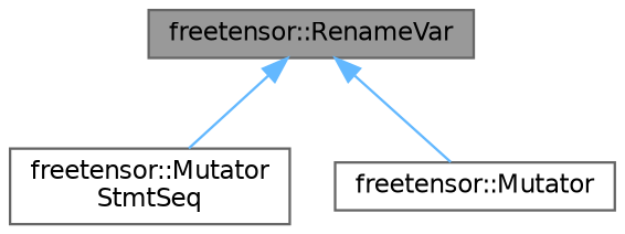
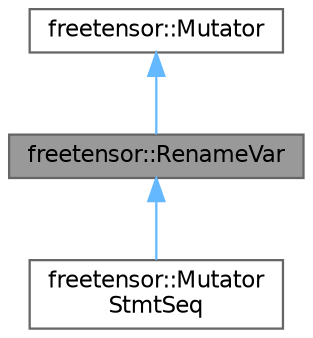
  digraph {
    node [color=gray40 fillcolor=white fontname=Helvetica fontsize=10 shape=box style=filled]
    edge [color=steelblue1 dir=back fontname=Helvetica fontsize=10 labelfontname=Helvetica labelfontsize=10 style=solid]
    n1 [fillcolor=grey60 fontcolor=black height=0.2 label="freetensor::RenameVar" width=0.4]
    n2 [height=0.2 label="freetensor::Mutator\lStmtSeq" width=0.4]
    n3 [height=0.2 label="freetensor::Mutator" width=0.4]
    n1 -> n2
-   n1 -> n3
+   n3 -> n1
  }
